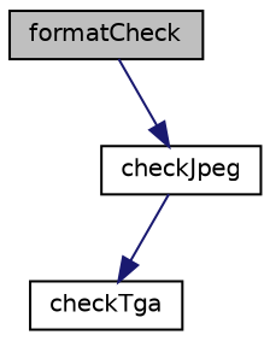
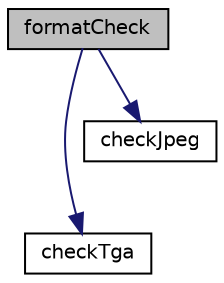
  digraph {
    rankdir=TB
    node [color=black fillcolor=white fontname=Helvetica fontsize=10 shape=record style=filled]
    edge [color=midnightblue fontname=Helvetica fontsize=10 labelfontname=Helvetica labelfontsize=10 style=solid]
    n1 [fillcolor=grey75 fontcolor=black height=0.2 label=formatCheck width=0.4]
    n2 [height=0.2 label=checkTga width=0.4]
    n3 [height=0.2 label=checkJpeg width=0.4]
-   n3 -> n2
+   n1 -> n2
    n1 -> n3
  }
